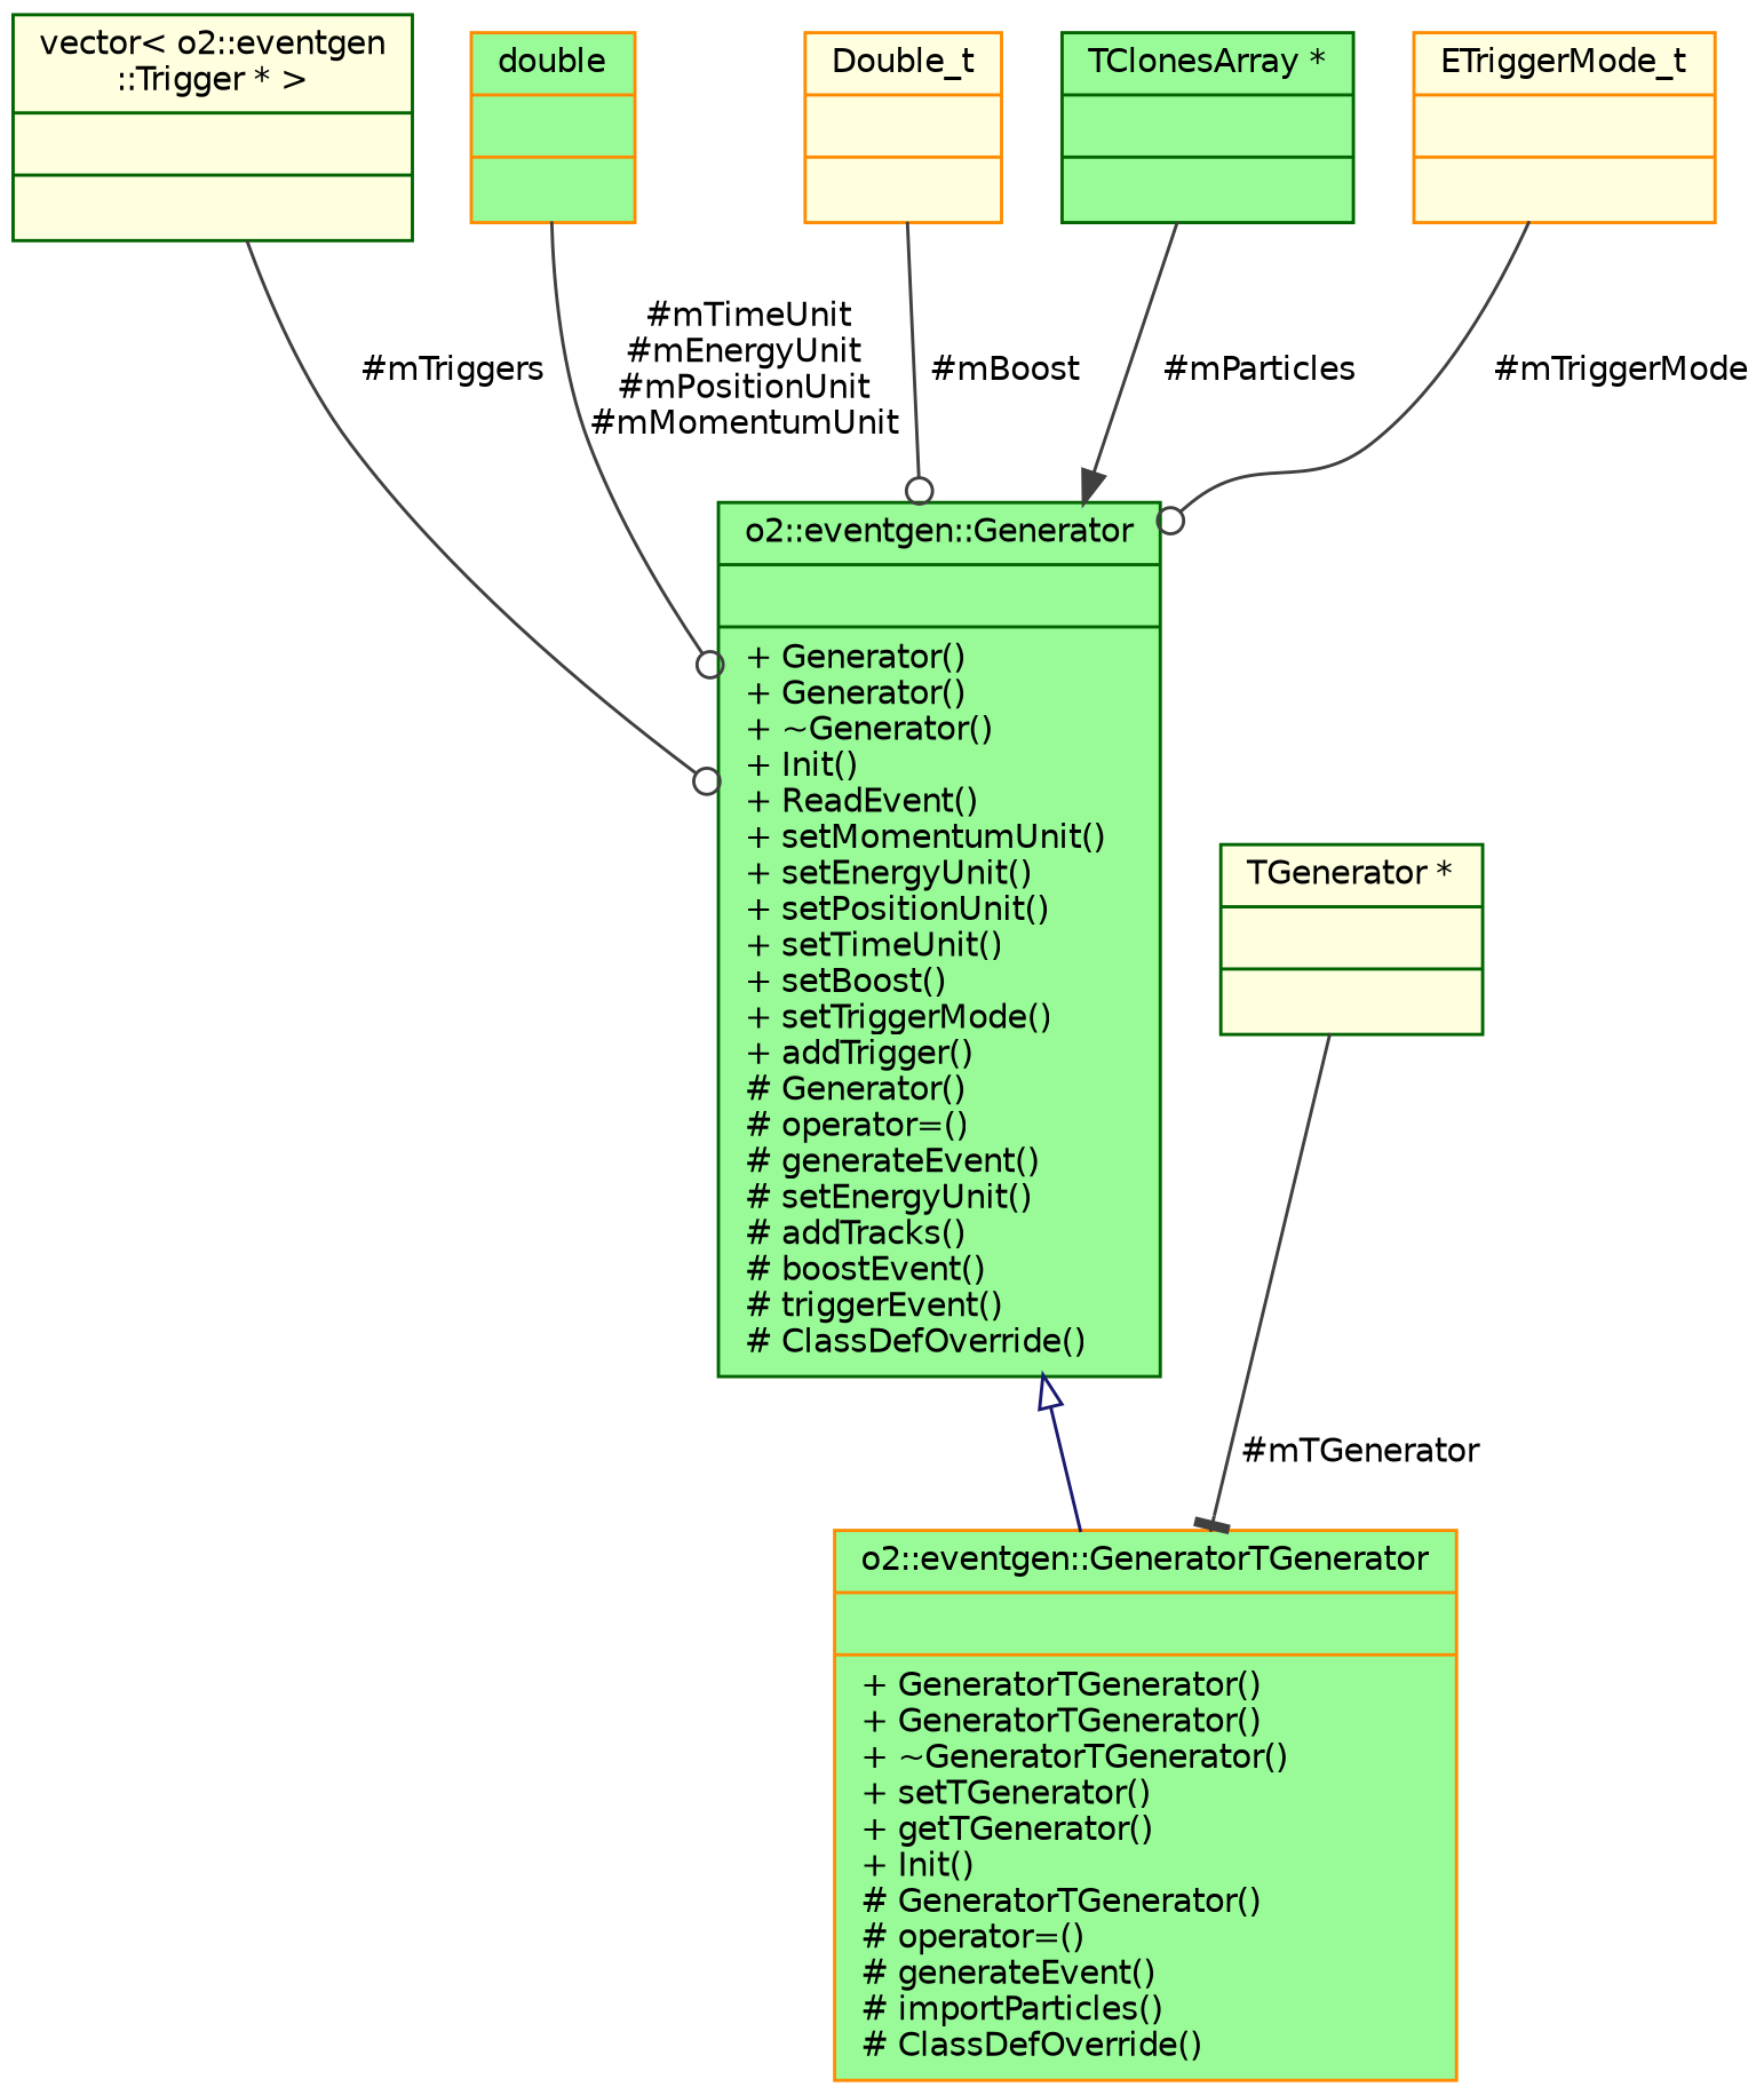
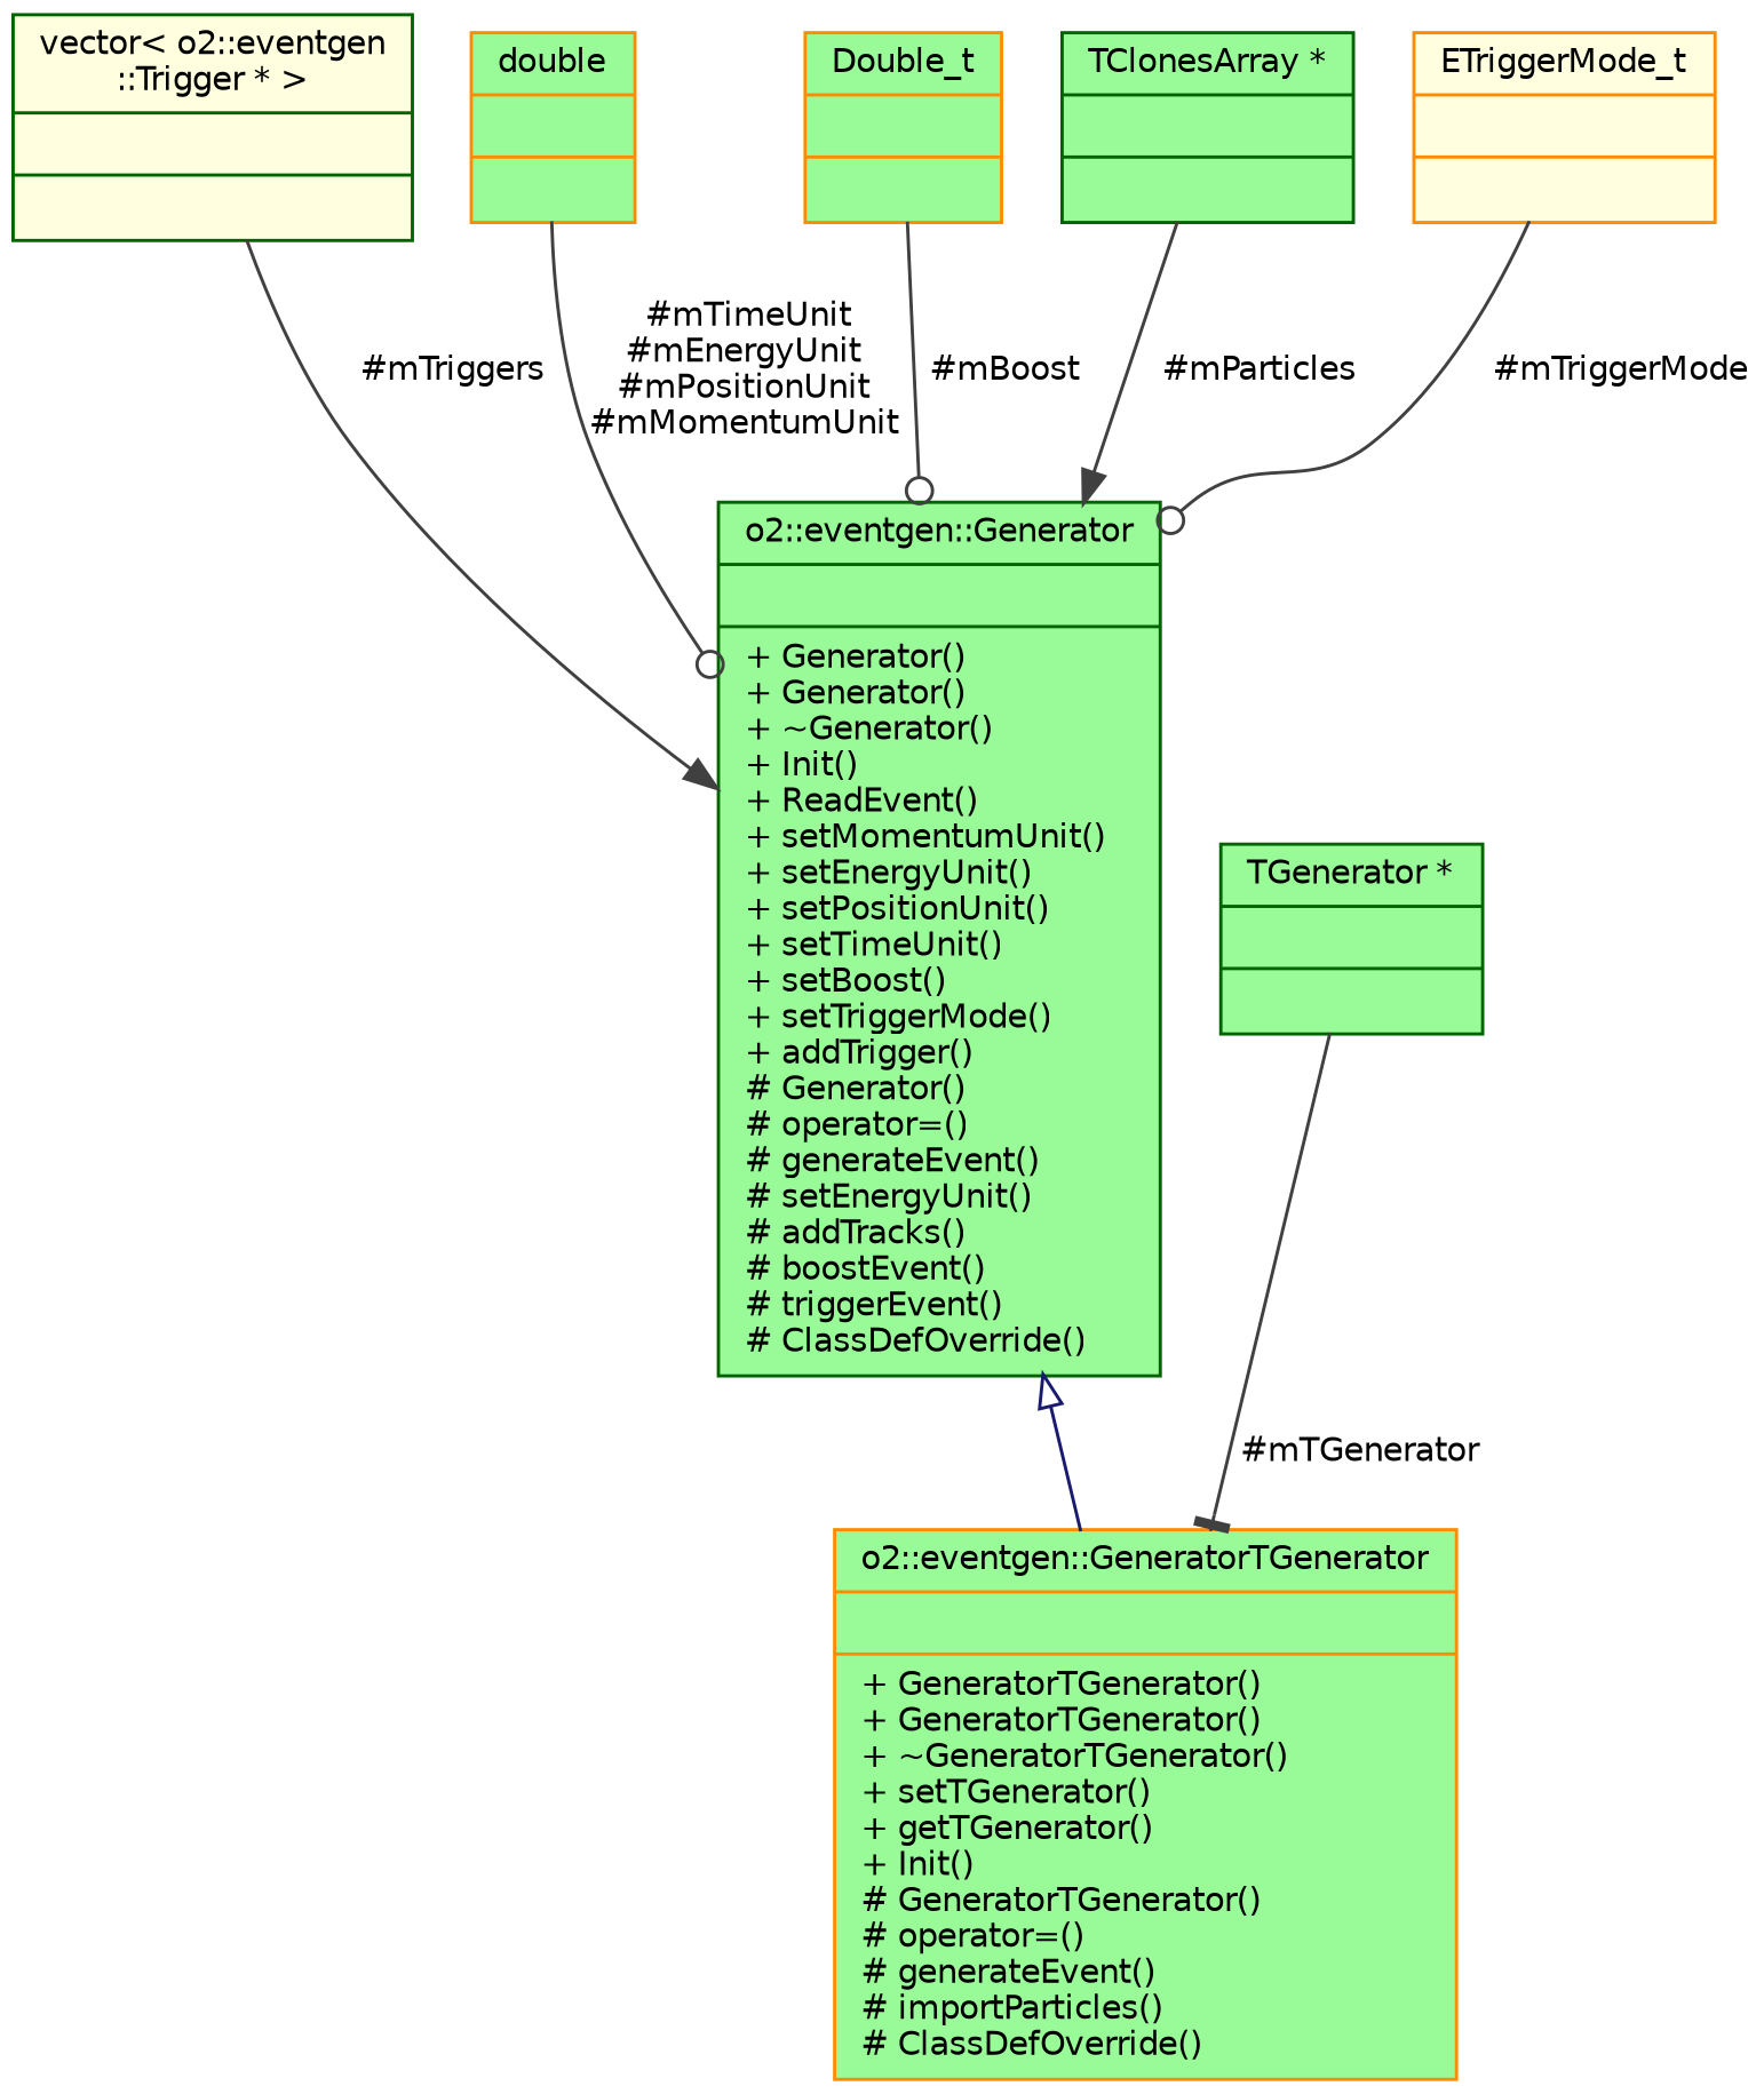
  digraph {
    node [color=darkorange fillcolor=palegreen fontname=Helvetica fontsize=10 shape=record style=filled]
    edge [color=grey25 fontname=Helvetica fontsize=10 labelfontname=Helvetica labelfontsize=10 style=solid arrowhead=odot]
    n1 [fontcolor=black height=0.2 label="{o2::eventgen::GeneratorTGenerator\n||+ GeneratorTGenerator()\l+ GeneratorTGenerator()\l+ ~GeneratorTGenerator()\l+ setTGenerator()\l+ getTGenerator()\l+ Init()\l# GeneratorTGenerator()\l# operator=()\l# generateEvent()\l# importParticles()\l# ClassDefOverride()\l}" width=0.4]
    n2 [color=darkgreen height=0.2 label="{o2::eventgen::Generator\n||+ Generator()\l+ Generator()\l+ ~Generator()\l+ Init()\l+ ReadEvent()\l+ setMomentumUnit()\l+ setEnergyUnit()\l+ setPositionUnit()\l+ setTimeUnit()\l+ setBoost()\l+ setTriggerMode()\l+ addTrigger()\l# Generator()\l# operator=()\l# generateEvent()\l# setEnergyUnit()\l# addTracks()\l# boostEvent()\l# triggerEvent()\l# ClassDefOverride()\l}" width=0.4]
    n3 [color=darkgreen fillcolor=lightyellow height=0.2 label="{vector\< o2::eventgen\l::Trigger * \>\n||}" width=0.4]
    n4 [height=0.2 label="{double\n||}" width=0.4]
-   n5 [fillcolor=lightyellow height=0.2 label="{Double_t\n||}" width=0.4]
+   n5 [height=0.2 label="{Double_t\n||}" width=0.4]
    n6 [color=darkgreen height=0.2 label="{TClonesArray *\n||}" width=0.4]
    n7 [fillcolor=lightyellow height=0.2 label="{ETriggerMode_t\n||}" width=0.4]
-   n8 [color=darkgreen fillcolor=lightyellow height=0.2 label="{TGenerator *\n||}" width=0.4]
+   n8 [color=darkgreen height=0.2 label="{TGenerator *\n||}" width=0.4]
    n2 -> n1 [arrowtail=onormal color=midnightblue dir=back arrowhead=""]
-   n3 -> n2 [label=" #mTriggers"]
+   n3 -> n2 [arrowhead=normal label=" #mTriggers"]
    n4 -> n2 [label=" #mTimeUnit\n#mEnergyUnit\n#mPositionUnit\n#mMomentumUnit"]
    n5 -> n2 [label=" #mBoost"]
    n6 -> n2 [arrowhead=normal label=" #mParticles"]
    n7 -> n2 [label=" #mTriggerMode"]
    n8 -> n1 [arrowhead=tee label=" #mTGenerator"]
  }
